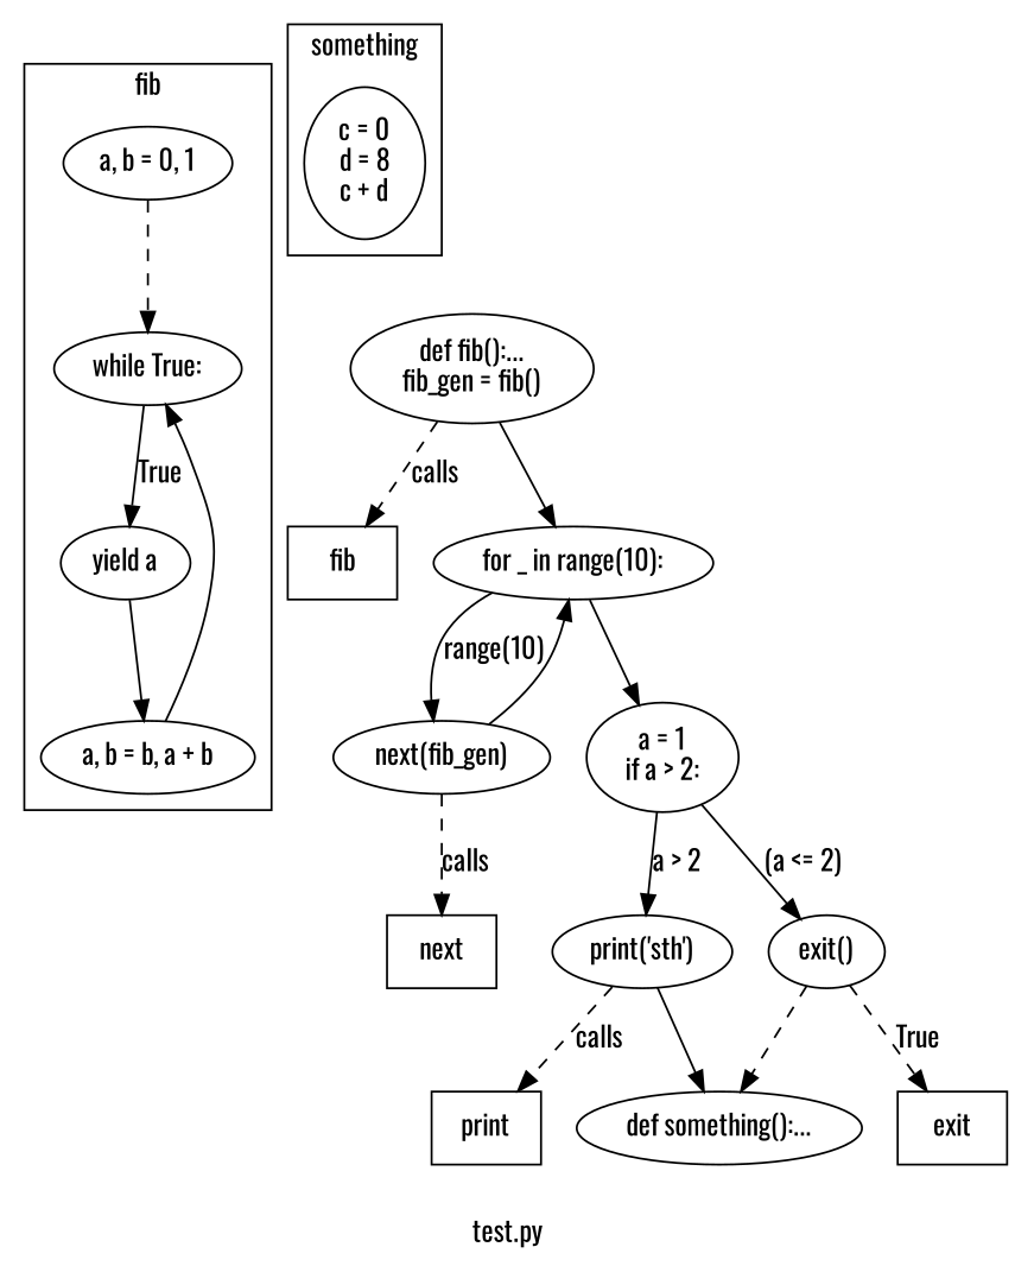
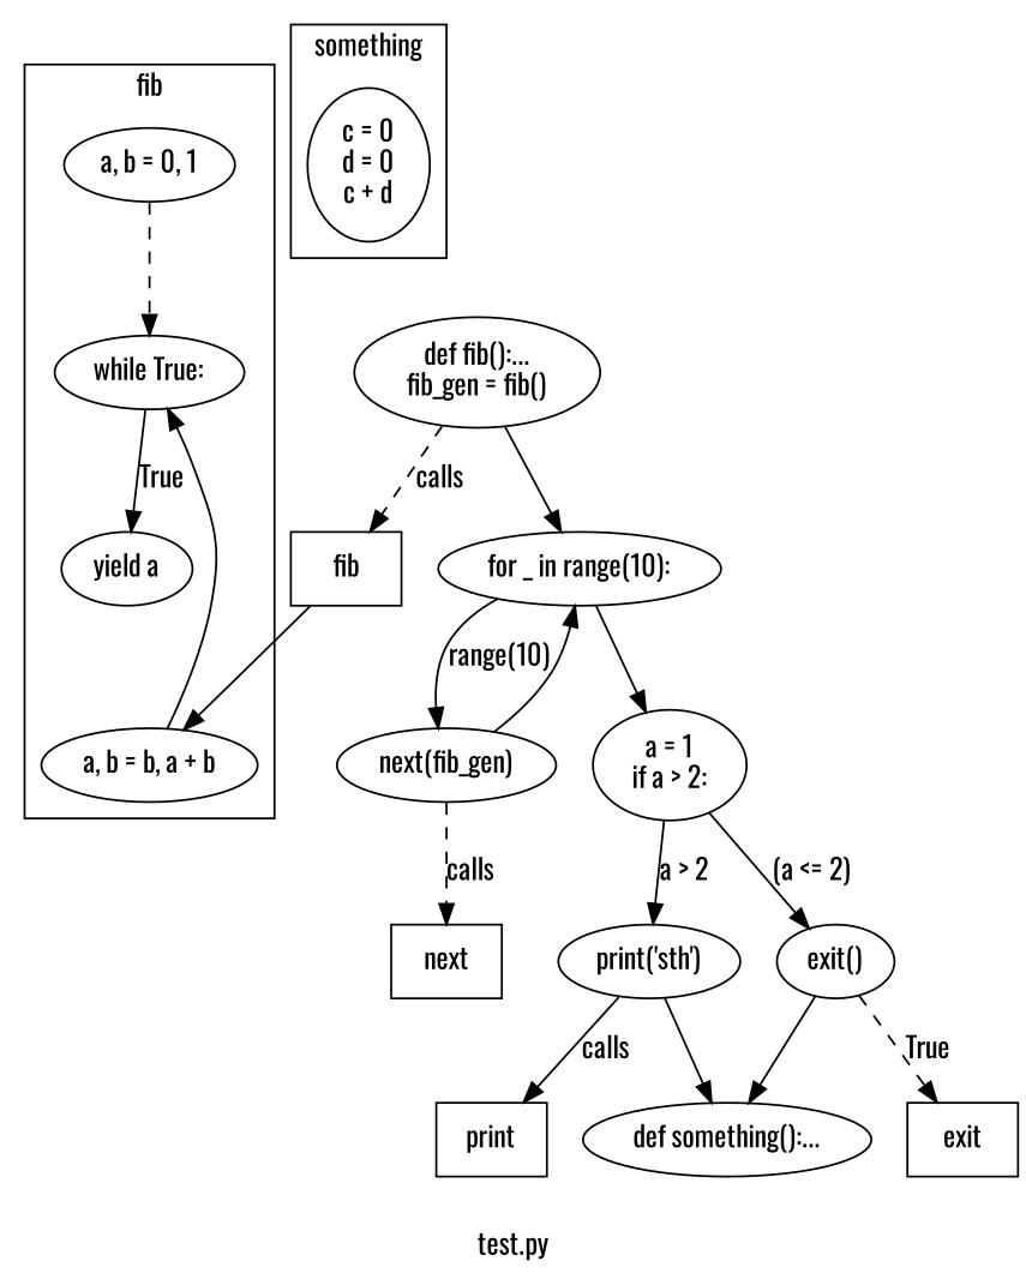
  digraph {
    fontname=Oswald
    label="test.py"
    node [fontname=Oswald]
    edge [fontname=Oswald]
    n1 [label="a, b = 0, 1\n"]
    n2 [label="while True:\n"]
    n3 [label="yield a\n"]
    n4 [label="a, b = b, a + b\n"]
-   n5 [label="c = 0\nd = 8\nc + d\n"]
+   n5 [label="c = 0\nd = 0\nc + d\n"]
    n6 [label="def fib():...\nfib_gen = fib()\n"]
    n7 [label=fib shape=box]
    n8 [label="for _ in range(10):\n"]
    n9 [label="next(fib_gen)\n"]
    n10 [label="a = 1\nif a > 2:\n"]
    n11 [label=next shape=box]
    n12 [label="print('sth')\n"]
    n13 [label="exit()\n"]
    n14 [label=print shape=box]
    n15 [label="def something():...\n"]
    n16 [label=exit shape=box]
    subgraph cluster_1 {
      label=fib
      n1
      n2
      n3
      n4
    }
    subgraph cluster_2 {
      label=something
      n5
    }
    n1 -> n2 [style=dashed]
    n2 -> n3 [label=True]
-   n3 -> n4
+   n7 -> n4
    n4 -> n2
    n6 -> n7 [label=calls style=dashed]
    n6 -> n8
    n8 -> n9 [label="range(10)"]
    n8 -> n10
    n9 -> n8
    n9 -> n11 [label=calls style=dashed]
    n10 -> n12 [label="a > 2"]
    n10 -> n13 [label="(a <= 2)"]
-   n12 -> n14 [label=calls style=dashed]
+   n12 -> n14 [label=calls style=solid]
    n12 -> n15
-   n13 -> n15 [style=dashed]
+   n13 -> n15
    n13 -> n16 [label=True style=dashed]
  }
